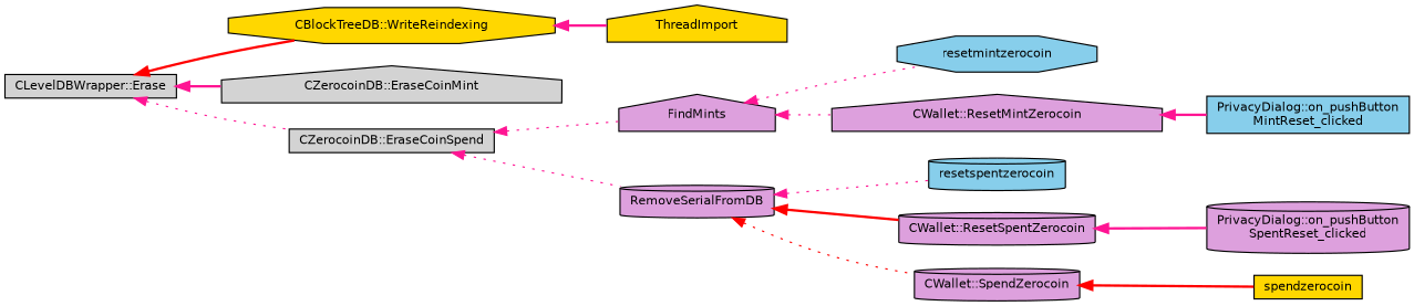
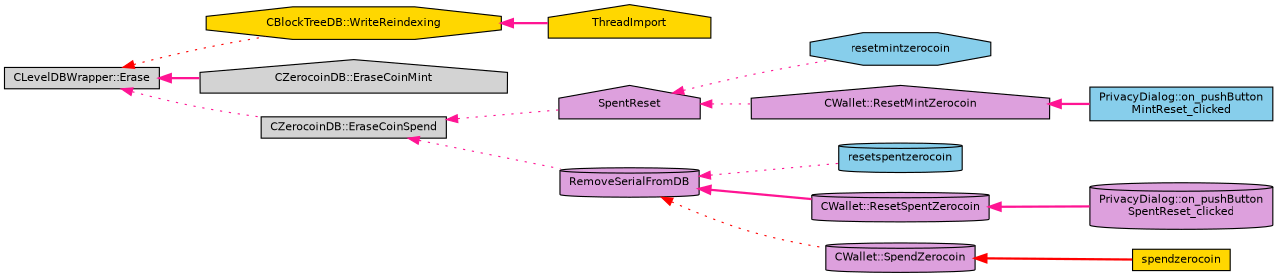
  digraph {
    rankdir=LR
    node [color=black fillcolor=plum fontname=Helvetica fontsize=10 shape=cylinder style=filled]
    edge [color=deeppink dir=back fontname=Helvetica fontsize=10 labelfontname=Helvetica labelfontsize=10 style=bold]
    n1 [fillcolor=lightgrey fontcolor=black height=0.2 label="CLevelDBWrapper::Erase" shape=box width=0.4]
    n2 [fillcolor=gold height=0.2 label="CBlockTreeDB::WriteReindexing" shape=octagon width=0.4]
    n3 [fillcolor=lightgrey height=0.2 label="CZerocoinDB::EraseCoinMint" shape=house width=0.4]
    n4 [fillcolor=lightgrey height=0.2 label="CZerocoinDB::EraseCoinSpend" shape=box width=0.4]
    n5 [fillcolor=gold height=0.2 label=ThreadImport shape=house width=0.4]
-   n6 [height=0.2 label=FindMints shape=house width=0.4]
+   n6 [height=0.2 label=SpentReset shape=house width=0.4]
    n7 [height=0.2 label=RemoveSerialFromDB width=0.4]
    n8 [fillcolor=skyblue height=0.2 label=resetmintzerocoin shape=octagon width=0.4]
    n9 [height=0.2 label="CWallet::ResetMintZerocoin" shape=house width=0.4]
    n10 [fillcolor=skyblue height=0.2 label=resetspentzerocoin width=0.4]
    n11 [height=0.2 label="CWallet::ResetSpentZerocoin" width=0.4]
    n12 [height=0.2 label="CWallet::SpendZerocoin" width=0.4]
    n13 [fillcolor=skyblue height=0.2 label="PrivacyDialog::on_pushButton\lMintReset_clicked" shape=box width=0.4]
    n14 [height=0.2 label="PrivacyDialog::on_pushButton\lSpentReset_clicked" width=0.4]
    n15 [fillcolor=gold height=0.2 label=spendzerocoin shape=box width=0.4]
-   n1 -> n2 [color=red]
+   n1 -> n2 [color=red style=dotted]
    n1 -> n3
    n1 -> n4 [style=dotted]
    n2 -> n5
    n4 -> n6 [style=dotted]
    n4 -> n7 [style=dotted]
    n6 -> n8 [style=dotted]
    n6 -> n9 [style=dotted]
    n7 -> n10 [style=dotted]
-   n7 -> n11 [color=red]
+   n7 -> n11
    n7 -> n12 [color=red style=dotted]
    n9 -> n13
    n11 -> n14
    n12 -> n15 [color=red]
  }
